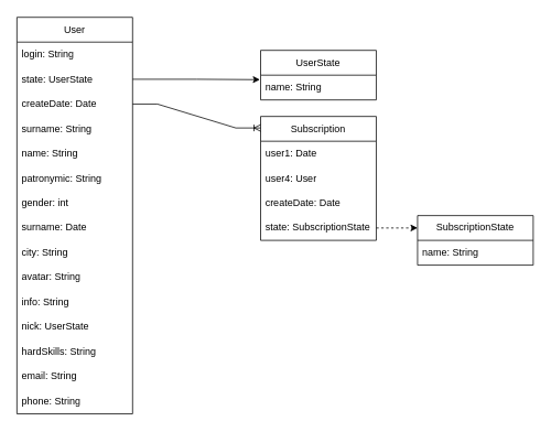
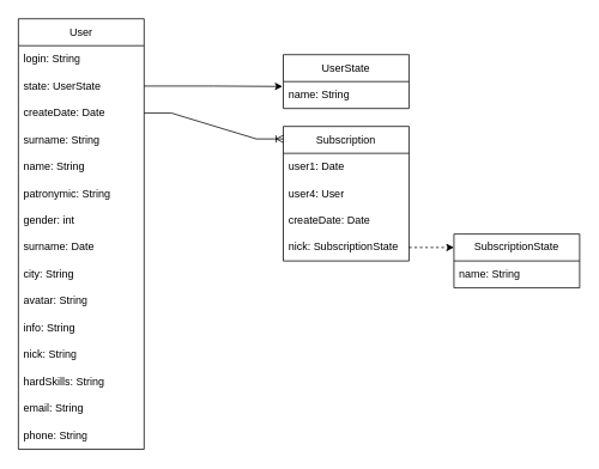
  <mxCell id="0" />
  <mxCell id="1" parent="0" />
  <mxCell id="2" value="User" style="swimlane;fontStyle=0;childLayout=stackLayout;horizontal=1;startSize=30;horizontalStack=0;resizeParent=1;resizeParentMax=0;resizeLast=0;collapsible=1;marginBottom=0;whiteSpace=wrap;html=1;" parent="1" vertex="1"><mxGeometry x="20" y="20" width="140" height="480" as="geometry" /></mxCell>
  <mxCell id="3" value="login: String" style="text;strokeColor=none;fillColor=none;align=left;verticalAlign=middle;spacingLeft=4;spacingRight=4;overflow=hidden;points=[[0,0.5],[1,0.5]];portConstraint=eastwest;rotatable=0;whiteSpace=wrap;html=1;" parent="2" vertex="1"><mxGeometry y="30" width="140" height="30" as="geometry" /></mxCell>
  <mxCell id="4" value="state: UserState" style="text;strokeColor=none;fillColor=none;align=left;verticalAlign=middle;spacingLeft=4;spacingRight=4;overflow=hidden;points=[[0,0.5],[1,0.5]];portConstraint=eastwest;rotatable=0;whiteSpace=wrap;html=1;" parent="2" vertex="1"><mxGeometry y="60" width="140" height="30" as="geometry" /></mxCell>
  <mxCell id="5" value="createDate: Date" style="text;strokeColor=none;fillColor=none;align=left;verticalAlign=middle;spacingLeft=4;spacingRight=4;overflow=hidden;points=[[0,0.5],[1,0.5]];portConstraint=eastwest;rotatable=0;whiteSpace=wrap;html=1;" parent="2" vertex="1"><mxGeometry y="90" width="140" height="30" as="geometry" /></mxCell>
  <mxCell id="6" value="surname: String" style="text;strokeColor=none;fillColor=none;align=left;verticalAlign=middle;spacingLeft=4;spacingRight=4;overflow=hidden;points=[[0,0.5],[1,0.5]];portConstraint=eastwest;rotatable=0;whiteSpace=wrap;html=1;" vertex="1" parent="2"><mxGeometry y="120" width="140" height="30" as="geometry" /></mxCell>
  <mxCell id="7" value="name: String" style="text;strokeColor=none;fillColor=none;align=left;verticalAlign=middle;spacingLeft=4;spacingRight=4;overflow=hidden;points=[[0,0.5],[1,0.5]];portConstraint=eastwest;rotatable=0;whiteSpace=wrap;html=1;" vertex="1" parent="2"><mxGeometry y="150" width="140" height="30" as="geometry" /></mxCell>
  <mxCell id="8" value="patronymic: String" style="text;strokeColor=none;fillColor=none;align=left;verticalAlign=middle;spacingLeft=4;spacingRight=4;overflow=hidden;points=[[0,0.5],[1,0.5]];portConstraint=eastwest;rotatable=0;whiteSpace=wrap;html=1;" vertex="1" parent="2"><mxGeometry y="180" width="140" height="30" as="geometry" /></mxCell>
  <mxCell id="9" value="gender: int" style="text;strokeColor=none;fillColor=none;align=left;verticalAlign=middle;spacingLeft=4;spacingRight=4;overflow=hidden;points=[[0,0.5],[1,0.5]];portConstraint=eastwest;rotatable=0;whiteSpace=wrap;html=1;" vertex="1" parent="2"><mxGeometry y="210" width="140" height="30" as="geometry" /></mxCell>
  <mxCell id="10" value="surname: Date" style="text;strokeColor=none;fillColor=none;align=left;verticalAlign=middle;spacingLeft=4;spacingRight=4;overflow=hidden;points=[[0,0.5],[1,0.5]];portConstraint=eastwest;rotatable=0;whiteSpace=wrap;html=1;" vertex="1" parent="2"><mxGeometry y="240" width="140" height="30" as="geometry" /></mxCell>
  <mxCell id="11" value="city: String" style="text;strokeColor=none;fillColor=none;align=left;verticalAlign=middle;spacingLeft=4;spacingRight=4;overflow=hidden;points=[[0,0.5],[1,0.5]];portConstraint=eastwest;rotatable=0;whiteSpace=wrap;html=1;" vertex="1" parent="2"><mxGeometry y="270" width="140" height="30" as="geometry" /></mxCell>
  <mxCell id="12" value="avatar: String" style="text;strokeColor=none;fillColor=none;align=left;verticalAlign=middle;spacingLeft=4;spacingRight=4;overflow=hidden;points=[[0,0.5],[1,0.5]];portConstraint=eastwest;rotatable=0;whiteSpace=wrap;html=1;" vertex="1" parent="2"><mxGeometry y="300" width="140" height="30" as="geometry" /></mxCell>
  <mxCell id="13" value="info: String" style="text;strokeColor=none;fillColor=none;align=left;verticalAlign=middle;spacingLeft=4;spacingRight=4;overflow=hidden;points=[[0,0.5],[1,0.5]];portConstraint=eastwest;rotatable=0;whiteSpace=wrap;html=1;" vertex="1" parent="2"><mxGeometry y="330" width="140" height="30" as="geometry" /></mxCell>
- <mxCell id="14" value="nick: UserState" style="text;strokeColor=none;fillColor=none;align=left;verticalAlign=middle;spacingLeft=4;spacingRight=4;overflow=hidden;points=[[0,0.5],[1,0.5]];portConstraint=eastwest;rotatable=0;whiteSpace=wrap;html=1;" vertex="1" parent="2"><mxGeometry y="360" width="140" height="30" as="geometry" /></mxCell>
+ <mxCell id="14" value="nick: String" style="text;strokeColor=none;fillColor=none;align=left;verticalAlign=middle;spacingLeft=4;spacingRight=4;overflow=hidden;points=[[0,0.5],[1,0.5]];portConstraint=eastwest;rotatable=0;whiteSpace=wrap;html=1;" vertex="1" parent="2"><mxGeometry y="360" width="140" height="30" as="geometry" /></mxCell>
  <mxCell id="15" value="hardSkills: String" style="text;strokeColor=none;fillColor=none;align=left;verticalAlign=middle;spacingLeft=4;spacingRight=4;overflow=hidden;points=[[0,0.5],[1,0.5]];portConstraint=eastwest;rotatable=0;whiteSpace=wrap;html=1;" vertex="1" parent="2"><mxGeometry y="390" width="140" height="30" as="geometry" /></mxCell>
  <mxCell id="16" value="email: String" style="text;strokeColor=none;fillColor=none;align=left;verticalAlign=middle;spacingLeft=4;spacingRight=4;overflow=hidden;points=[[0,0.5],[1,0.5]];portConstraint=eastwest;rotatable=0;whiteSpace=wrap;html=1;" vertex="1" parent="2"><mxGeometry y="420" width="140" height="30" as="geometry" /></mxCell>
  <mxCell id="17" value="phone: String" style="text;strokeColor=none;fillColor=none;align=left;verticalAlign=middle;spacingLeft=4;spacingRight=4;overflow=hidden;points=[[0,0.5],[1,0.5]];portConstraint=eastwest;rotatable=0;whiteSpace=wrap;html=1;" vertex="1" parent="2"><mxGeometry y="450" width="140" height="30" as="geometry" /></mxCell>
  <mxCell id="18" value="Subscription" style="swimlane;fontStyle=0;childLayout=stackLayout;horizontal=1;startSize=30;horizontalStack=0;resizeParent=1;resizeParentMax=0;resizeLast=0;collapsible=1;marginBottom=0;whiteSpace=wrap;html=1;" parent="1" vertex="1"><mxGeometry x="315" y="140" width="140" height="150" as="geometry" /></mxCell>
  <mxCell id="19" value="user1: Date" style="text;strokeColor=none;fillColor=none;align=left;verticalAlign=middle;spacingLeft=4;spacingRight=4;overflow=hidden;points=[[0,0.5],[1,0.5]];portConstraint=eastwest;rotatable=0;whiteSpace=wrap;html=1;" parent="18" vertex="1"><mxGeometry y="30" width="140" height="30" as="geometry" /></mxCell>
  <mxCell id="20" value="user4: User" style="text;strokeColor=none;fillColor=none;align=left;verticalAlign=middle;spacingLeft=4;spacingRight=4;overflow=hidden;points=[[0,0.5],[1,0.5]];portConstraint=eastwest;rotatable=0;whiteSpace=wrap;html=1;" parent="18" vertex="1"><mxGeometry y="60" width="140" height="30" as="geometry" /></mxCell>
  <mxCell id="21" value="createDate: Date" style="text;strokeColor=none;fillColor=none;align=left;verticalAlign=middle;spacingLeft=4;spacingRight=4;overflow=hidden;points=[[0,0.5],[1,0.5]];portConstraint=eastwest;rotatable=0;whiteSpace=wrap;html=1;" parent="18" vertex="1"><mxGeometry y="90" width="140" height="30" as="geometry" /></mxCell>
- <mxCell id="22" value="state: SubscriptionState" style="text;strokeColor=none;fillColor=none;align=left;verticalAlign=middle;spacingLeft=4;spacingRight=4;overflow=hidden;points=[[0,0.5],[1,0.5]];portConstraint=eastwest;rotatable=0;whiteSpace=wrap;html=1;" parent="18" vertex="1"><mxGeometry y="120" width="140" height="30" as="geometry" /></mxCell>
+ <mxCell id="22" value="nick: SubscriptionState" style="text;strokeColor=none;fillColor=none;align=left;verticalAlign=middle;spacingLeft=4;spacingRight=4;overflow=hidden;points=[[0,0.5],[1,0.5]];portConstraint=eastwest;rotatable=0;whiteSpace=wrap;html=1;" parent="18" vertex="1"><mxGeometry y="120" width="140" height="30" as="geometry" /></mxCell>
  <mxCell id="23" value="UserState" style="swimlane;fontStyle=0;childLayout=stackLayout;horizontal=1;startSize=30;horizontalStack=0;resizeParent=1;resizeParentMax=0;resizeLast=0;collapsible=1;marginBottom=0;whiteSpace=wrap;html=1;" parent="1" vertex="1"><mxGeometry x="315" y="60" width="140" height="60" as="geometry" /></mxCell>
  <mxCell id="24" value="name: String" style="text;strokeColor=none;fillColor=none;align=left;verticalAlign=middle;spacingLeft=4;spacingRight=4;overflow=hidden;points=[[0,0.5],[1,0.5]];portConstraint=eastwest;rotatable=0;whiteSpace=wrap;html=1;" parent="23" vertex="1"><mxGeometry y="30" width="140" height="30" as="geometry" /></mxCell>
  <mxCell id="25" value="SubscriptionState" style="swimlane;fontStyle=0;childLayout=stackLayout;horizontal=1;startSize=30;horizontalStack=0;resizeParent=1;resizeParentMax=0;resizeLast=0;collapsible=1;marginBottom=0;whiteSpace=wrap;html=1;" parent="1" vertex="1"><mxGeometry x="505" y="260" width="140" height="60" as="geometry" /></mxCell>
  <mxCell id="26" value="name: String" style="text;strokeColor=none;fillColor=none;align=left;verticalAlign=middle;spacingLeft=4;spacingRight=4;overflow=hidden;points=[[0,0.5],[1,0.5]];portConstraint=eastwest;rotatable=0;whiteSpace=wrap;html=1;" parent="25" vertex="1"><mxGeometry y="30" width="140" height="30" as="geometry" /></mxCell>
  <mxCell id="27" value="" style="edgeStyle=orthogonalEdgeStyle;rounded=0;orthogonalLoop=1;jettySize=auto;html=1;entryX=0;entryY=0.25;entryDx=0;entryDy=0;dashed=1;" parent="1" source="22" target="25" edge="1"><mxGeometry relative="1" as="geometry" /></mxCell>
  <mxCell id="28" value="" style="edgeStyle=entityRelationEdgeStyle;fontSize=12;html=1;endArrow=ERoneToMany;rounded=0;entryX=0;entryY=0.093;entryDx=0;entryDy=0;entryPerimeter=0;exitX=1;exitY=0.5;exitDx=0;exitDy=0;" parent="1" source="5" target="18" edge="1"><mxGeometry width="100" height="100" relative="1" as="geometry"><mxPoint x="130" y="222" as="sourcePoint" /><mxPoint x="274" y="190" as="targetPoint" /></mxGeometry></mxCell>
  <mxCell id="29" style="edgeStyle=orthogonalEdgeStyle;rounded=0;orthogonalLoop=1;jettySize=auto;html=1;entryX=-0.006;entryY=0.182;entryDx=0;entryDy=0;entryPerimeter=0;" parent="1" source="4" target="24" edge="1"><mxGeometry relative="1" as="geometry" /></mxCell>
